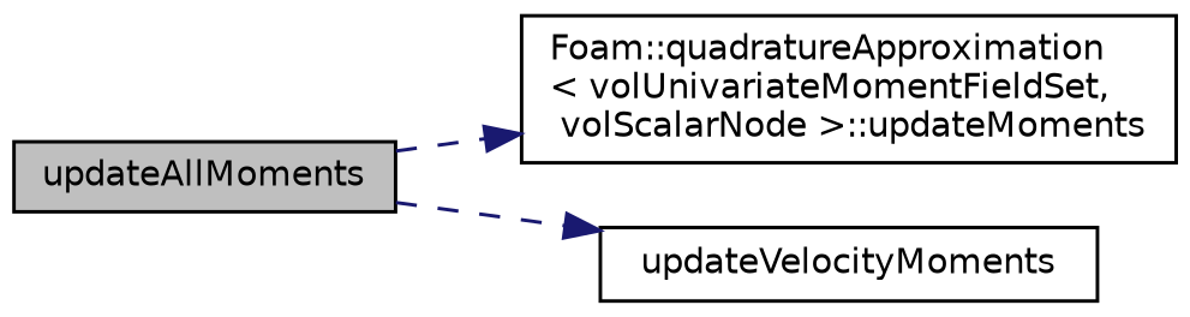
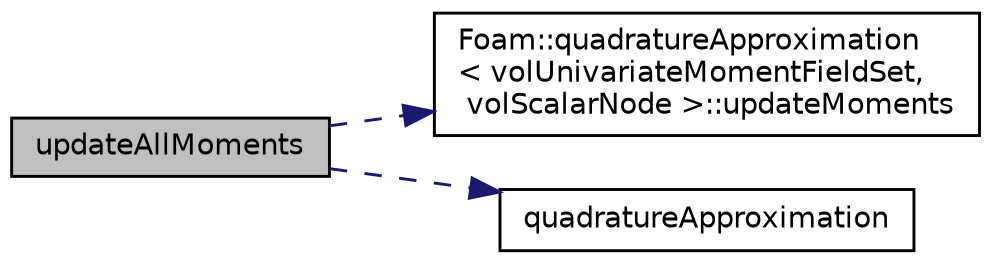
  digraph {
    rankdir=LR
    node [color=black fontname=Helvetica fontsize=10 shape=record]
    edge [color=midnightblue fontname=Helvetica fontsize=10 labelfontname=Helvetica labelfontsize=10 style=dashed]
    n1 [fillcolor=grey75 fontcolor=black height=0.2 label=updateAllMoments style=filled width=0.4]
    n2 [height=0.2 label="Foam::quadratureApproximation\l\< volUnivariateMomentFieldSet,\l volScalarNode \>::updateMoments" width=0.4]
-   n3 [height=0.2 label=updateVelocityMoments width=0.4]
+   n3 [height=0.2 label=quadratureApproximation width=0.4]
    n1 -> n2
    n1 -> n3
  }
